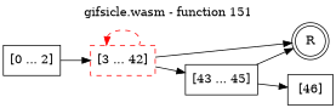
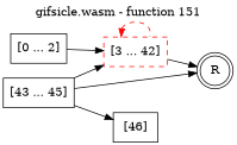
  digraph {
    fontname="DejaVu Serif"
    label="gifsicle.wasm - function 151"
    labelfontcolor=black
    labelfontname=Helvetica
    labelfontsize=16
    labelloc=t
    rankdir=LR
    node [fontname="DejaVu Serif" shape=box color=black style=solid]
    edge [fontname="DejaVu Serif"]
    n1 [label=R shape=doublecircle color="" style=""]
    n2 [label="[0 ... 2]"]
    n3 [color=red label="[3 ... 42]" style=dashed]
    n4 [label="[43 ... 45]"]
    n5 [label="[46]"]
    n2 -> n3
    n3 -> n1
    n3 -> n3 [color=red dir=back style=dashed]
-   n3 -> n4
+   n4 -> n3
    n4 -> n1
    n4 -> n5
  }
